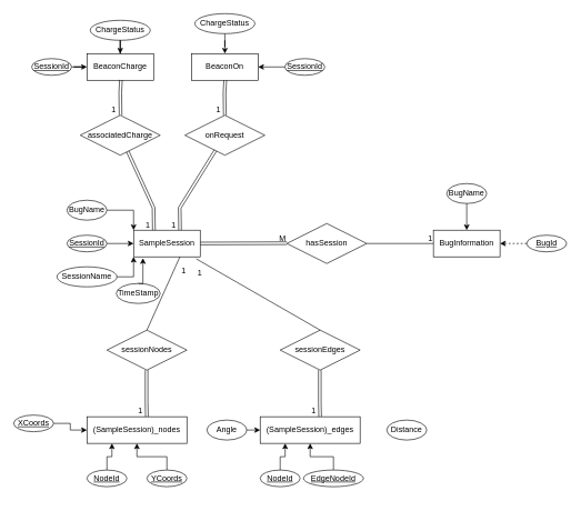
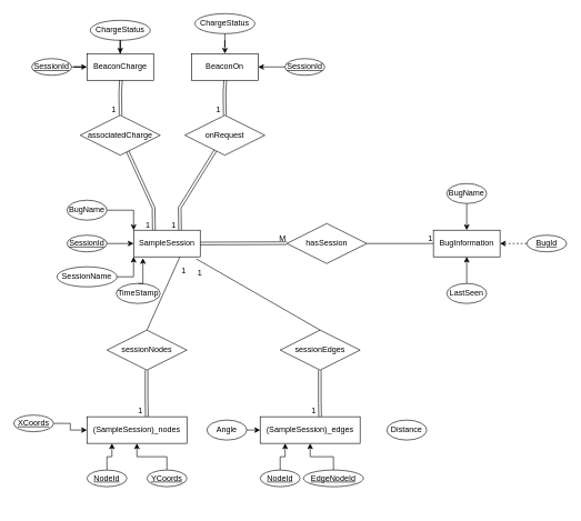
  <mxCell id="0" />
  <mxCell id="1" parent="0" />
  <mxCell id="2" value="" style="shape=tableRow;horizontal=0;startSize=0;swimlaneHead=0;swimlaneBody=0;fillColor=none;collapsible=0;dropTarget=0;points=[[0,0.5],[1,0.5]];portConstraint=eastwest;top=0;left=0;right=0;bottom=0;strokeColor=#000000;" vertex="1" parent="1"><mxGeometry x="377" y="730" width="180" height="30" as="geometry" /></mxCell>
  <mxCell id="3" value="" style="shape=partialRectangle;connectable=0;fillColor=none;top=0;left=0;bottom=0;right=0;editable=1;overflow=hidden;whiteSpace=wrap;html=1;strokeColor=#000000;" vertex="1" parent="2"><mxGeometry width="30" height="30" as="geometry"><mxRectangle width="30" height="30" as="alternateBounds" /></mxGeometry></mxCell>
  <mxCell id="4" value="hasSession" style="shape=rhombus;perimeter=rhombusPerimeter;whiteSpace=wrap;html=1;align=center;strokeColor=#000000;fillColor=none;fontColor=#000000;" vertex="1" parent="1"><mxGeometry x="430" y="335" width="120" height="60" as="geometry" /></mxCell>
  <mxCell id="5" value="BugInformation" style="whiteSpace=wrap;html=1;align=center;strokeColor=#000000;fillColor=none;fontColor=#000000;" vertex="1" parent="1"><mxGeometry x="650" y="345" width="100" height="40" as="geometry" /></mxCell>
  <mxCell id="6" value="" style="edgeStyle=orthogonalEdgeStyle;rounded=0;orthogonalLoop=1;jettySize=auto;html=1;strokeColor=#000000;fillColor=none;" edge="1" parent="1" source="7" target="5"><mxGeometry relative="1" as="geometry" /></mxCell>
  <mxCell id="7" value="BugName" style="ellipse;whiteSpace=wrap;html=1;align=center;strokeColor=#000000;fillColor=none;fontColor=#000000;" vertex="1" parent="1"><mxGeometry x="670" y="275" width="60" height="30" as="geometry" /></mxCell>
  <mxCell id="8" value="" style="edgeStyle=orthogonalEdgeStyle;rounded=0;orthogonalLoop=1;jettySize=auto;html=1;strokeColor=#000000;fillColor=none;dashed=1;" edge="1" parent="1" source="9" target="5"><mxGeometry relative="1" as="geometry" /></mxCell>
  <mxCell id="9" value="BugId" style="ellipse;whiteSpace=wrap;html=1;align=center;fontStyle=4;strokeColor=#000000;fillColor=none;fontColor=#000000;" vertex="1" parent="1"><mxGeometry x="790" y="352.5" width="60" height="25" as="geometry" /></mxCell>
+ <mxCell id="10" value="" style="edgeStyle=orthogonalEdgeStyle;rounded=0;orthogonalLoop=1;jettySize=auto;html=1;strokeColor=#000000;fillColor=none;" edge="1" parent="1" source="11" target="5"><mxGeometry relative="1" as="geometry" /></mxCell>
+ <mxCell id="11" value="LastSeen" style="ellipse;whiteSpace=wrap;html=1;align=center;strokeColor=#000000;fillColor=none;fontColor=#000000;" vertex="1" parent="1"><mxGeometry x="670" y="425" width="60" height="30" as="geometry" /></mxCell>
  <mxCell id="12" value="SampleSession" style="whiteSpace=wrap;html=1;align=center;strokeColor=#000000;fillColor=none;fontColor=#000000;" vertex="1" parent="1"><mxGeometry x="200" y="345" width="100" height="40" as="geometry" /></mxCell>
  <mxCell id="13" style="edgeStyle=orthogonalEdgeStyle;rounded=0;orthogonalLoop=1;jettySize=auto;html=1;exitX=1;exitY=0.5;exitDx=0;exitDy=0;entryX=0;entryY=0;entryDx=0;entryDy=0;strokeColor=#000000;fillColor=none;" edge="1" parent="1" source="14" target="12"><mxGeometry relative="1" as="geometry" /></mxCell>
  <mxCell id="14" value="BugName" style="ellipse;whiteSpace=wrap;html=1;align=center;strokeColor=#000000;fillColor=none;fontColor=#000000;" vertex="1" parent="1"><mxGeometry x="100" y="300" width="60" height="30" as="geometry" /></mxCell>
  <mxCell id="15" value="" style="edgeStyle=orthogonalEdgeStyle;rounded=0;orthogonalLoop=1;jettySize=auto;html=1;strokeColor=#000000;fillColor=none;" edge="1" parent="1" source="16" target="12"><mxGeometry relative="1" as="geometry" /></mxCell>
  <mxCell id="16" value="SessionId" style="ellipse;whiteSpace=wrap;html=1;align=center;fontStyle=4;strokeColor=#000000;fillColor=none;fontColor=#000000;" vertex="1" parent="1"><mxGeometry x="100" y="352.5" width="60" height="25" as="geometry" /></mxCell>
  <mxCell id="17" style="edgeStyle=orthogonalEdgeStyle;rounded=0;orthogonalLoop=1;jettySize=auto;html=1;exitX=0.5;exitY=0;exitDx=0;exitDy=0;entryX=0.14;entryY=1.05;entryDx=0;entryDy=0;entryPerimeter=0;strokeColor=#000000;fillColor=none;" edge="1" parent="1" source="18" target="12"><mxGeometry relative="1" as="geometry" /></mxCell>
  <mxCell id="18" value="TimeStamp" style="ellipse;whiteSpace=wrap;html=1;align=center;strokeColor=#000000;fillColor=none;fontColor=#000000;" vertex="1" parent="1"><mxGeometry x="174" y="425" width="66" height="30" as="geometry" /></mxCell>
  <mxCell id="19" style="edgeStyle=orthogonalEdgeStyle;rounded=0;orthogonalLoop=1;jettySize=auto;html=1;exitX=1;exitY=0.5;exitDx=0;exitDy=0;entryX=0;entryY=1;entryDx=0;entryDy=0;strokeColor=#000000;fillColor=none;" edge="1" parent="1" source="20" target="12"><mxGeometry relative="1" as="geometry" /></mxCell>
  <mxCell id="20" value="SessionName" style="ellipse;whiteSpace=wrap;html=1;align=center;strokeColor=#000000;fillColor=none;fontColor=#000000;" vertex="1" parent="1"><mxGeometry x="85" y="400" width="90" height="30" as="geometry" /></mxCell>
  <mxCell id="21" value="" style="endArrow=none;html=1;rounded=0;strokeColor=#000000;fillColor=none;" edge="1" parent="1"><mxGeometry relative="1" as="geometry"><mxPoint x="550" y="365" as="sourcePoint" /><mxPoint x="650" y="365" as="targetPoint" /></mxGeometry></mxCell>
  <mxCell id="22" value="1" style="resizable=0;html=1;whiteSpace=wrap;align=right;verticalAlign=bottom;strokeColor=#000000;fillColor=none;fontColor=#000000;" connectable="0" vertex="1" parent="21"><mxGeometry x="1" relative="1" as="geometry" /></mxCell>
  <mxCell id="23" value="" style="shape=link;html=1;rounded=0;strokeColor=#000000;fillColor=none;" edge="1" parent="1"><mxGeometry relative="1" as="geometry"><mxPoint x="300" y="365" as="sourcePoint" /><mxPoint x="430" y="364.5" as="targetPoint" /></mxGeometry></mxCell>
  <mxCell id="24" value="M" style="resizable=0;html=1;whiteSpace=wrap;align=right;verticalAlign=bottom;strokeColor=#000000;fillColor=none;fontColor=#000000;" connectable="0" vertex="1" parent="23"><mxGeometry x="1" relative="1" as="geometry" /></mxCell>
  <mxCell id="25" value="(SampleSession)_nodes" style="whiteSpace=wrap;html=1;align=center;strokeColor=#000000;fillColor=none;fontColor=#000000;" vertex="1" parent="1"><mxGeometry x="130" y="625" width="150" height="40" as="geometry" /></mxCell>
  <mxCell id="26" value="" style="edgeStyle=orthogonalEdgeStyle;rounded=0;orthogonalLoop=1;jettySize=auto;html=1;strokeColor=#000000;fillColor=none;" edge="1" parent="1" source="27" target="25"><mxGeometry relative="1" as="geometry" /></mxCell>
  <mxCell id="27" value="XCoords" style="ellipse;whiteSpace=wrap;html=1;align=center;fontStyle=4;strokeColor=#000000;fillColor=none;fontColor=#000000;" vertex="1" parent="1"><mxGeometry x="20" y="622.5" width="60" height="25" as="geometry" /></mxCell>
  <mxCell id="28" style="edgeStyle=orthogonalEdgeStyle;rounded=0;orthogonalLoop=1;jettySize=auto;html=1;exitX=0.5;exitY=0;exitDx=0;exitDy=0;entryX=0.5;entryY=1;entryDx=0;entryDy=0;strokeColor=#000000;fillColor=none;" edge="1" parent="1" source="29" target="25"><mxGeometry relative="1" as="geometry" /></mxCell>
  <mxCell id="29" value="YCoords" style="ellipse;whiteSpace=wrap;html=1;align=center;fontStyle=4;strokeColor=#000000;fillColor=none;fontColor=#000000;" vertex="1" parent="1"><mxGeometry x="220" y="705" width="60" height="25" as="geometry" /></mxCell>
  <mxCell id="30" style="edgeStyle=orthogonalEdgeStyle;rounded=0;orthogonalLoop=1;jettySize=auto;html=1;exitX=0.5;exitY=0;exitDx=0;exitDy=0;entryX=0.25;entryY=1;entryDx=0;entryDy=0;strokeColor=#000000;fillColor=none;" edge="1" parent="1" source="31" target="25"><mxGeometry relative="1" as="geometry" /></mxCell>
  <mxCell id="31" value="NodeId" style="ellipse;whiteSpace=wrap;html=1;align=center;fontStyle=4;strokeColor=#000000;fillColor=none;fontColor=#000000;" vertex="1" parent="1"><mxGeometry x="130" y="705" width="60" height="25" as="geometry" /></mxCell>
  <mxCell id="32" value="sessionNodes" style="shape=rhombus;perimeter=rhombusPerimeter;whiteSpace=wrap;html=1;align=center;strokeColor=#000000;fillColor=none;fontColor=#000000;" vertex="1" parent="1"><mxGeometry x="160" y="495" width="120" height="60" as="geometry" /></mxCell>
  <mxCell id="33" value="" style="shape=link;html=1;rounded=0;strokeColor=#000000;fillColor=none;" edge="1" parent="1"><mxGeometry relative="1" as="geometry"><mxPoint x="219.5" y="555" as="sourcePoint" /><mxPoint x="220" y="625" as="targetPoint" /><Array as="points"><mxPoint x="219.5" y="604.5" /></Array></mxGeometry></mxCell>
  <mxCell id="34" value="1" style="resizable=0;html=1;whiteSpace=wrap;align=right;verticalAlign=bottom;strokeColor=#000000;fillColor=none;fontColor=#000000;" connectable="0" vertex="1" parent="33"><mxGeometry x="1" relative="1" as="geometry"><mxPoint x="-5" as="offset" /></mxGeometry></mxCell>
  <mxCell id="35" value="" style="endArrow=none;html=1;rounded=0;exitX=0.5;exitY=0;exitDx=0;exitDy=0;strokeColor=#000000;fillColor=none;" edge="1" parent="1" source="32"><mxGeometry relative="1" as="geometry"><mxPoint x="269.5" y="475" as="sourcePoint" /><mxPoint x="269.5" y="385" as="targetPoint" /></mxGeometry></mxCell>
  <mxCell id="36" value="1" style="resizable=0;html=1;whiteSpace=wrap;align=right;verticalAlign=bottom;strokeColor=#000000;fillColor=none;fontColor=#000000;" connectable="0" vertex="1" parent="35"><mxGeometry x="1" relative="1" as="geometry"><mxPoint x="10" y="30" as="offset" /></mxGeometry></mxCell>
  <mxCell id="37" value="(SampleSession)_edges" style="whiteSpace=wrap;html=1;align=center;strokeColor=#000000;fillColor=none;fontColor=#000000;" vertex="1" parent="1"><mxGeometry x="390" y="625" width="150" height="40" as="geometry" /></mxCell>
  <mxCell id="38" style="edgeStyle=orthogonalEdgeStyle;rounded=0;orthogonalLoop=1;jettySize=auto;html=1;exitX=0.5;exitY=0;exitDx=0;exitDy=0;entryX=0.5;entryY=1;entryDx=0;entryDy=0;strokeColor=#000000;fillColor=none;" edge="1" parent="1" source="39" target="37"><mxGeometry relative="1" as="geometry" /></mxCell>
  <mxCell id="39" value="EdgeNodeId" style="ellipse;whiteSpace=wrap;html=1;align=center;fontStyle=4;strokeColor=#000000;fillColor=none;fontColor=#000000;" vertex="1" parent="1"><mxGeometry x="455" y="705" width="90" height="25" as="geometry" /></mxCell>
  <mxCell id="40" style="edgeStyle=orthogonalEdgeStyle;rounded=0;orthogonalLoop=1;jettySize=auto;html=1;exitX=0.5;exitY=0;exitDx=0;exitDy=0;entryX=0.25;entryY=1;entryDx=0;entryDy=0;strokeColor=#000000;fillColor=none;" edge="1" parent="1" source="41" target="37"><mxGeometry relative="1" as="geometry" /></mxCell>
  <mxCell id="41" value="NodeId" style="ellipse;whiteSpace=wrap;html=1;align=center;fontStyle=4;strokeColor=#000000;fillColor=none;fontColor=#000000;" vertex="1" parent="1"><mxGeometry x="390" y="705" width="60" height="25" as="geometry" /></mxCell>
  <mxCell id="42" value="sessionEdges" style="shape=rhombus;perimeter=rhombusPerimeter;whiteSpace=wrap;html=1;align=center;strokeColor=#000000;fillColor=none;fontColor=#000000;" vertex="1" parent="1"><mxGeometry x="420" y="495" width="120" height="60" as="geometry" /></mxCell>
  <mxCell id="43" value="" style="shape=link;html=1;rounded=0;strokeColor=#000000;fillColor=none;" edge="1" parent="1"><mxGeometry relative="1" as="geometry"><mxPoint x="479.5" y="555" as="sourcePoint" /><mxPoint x="480" y="625" as="targetPoint" /><Array as="points"><mxPoint x="479.5" y="604.5" /></Array></mxGeometry></mxCell>
  <mxCell id="44" value="1" style="resizable=0;html=1;whiteSpace=wrap;align=right;verticalAlign=bottom;strokeColor=#000000;fillColor=none;fontColor=#000000;" connectable="0" vertex="1" parent="43"><mxGeometry x="1" relative="1" as="geometry"><mxPoint x="-5" as="offset" /></mxGeometry></mxCell>
  <mxCell id="45" value="Distance" style="ellipse;whiteSpace=wrap;html=1;align=center;strokeColor=#000000;fillColor=none;fontColor=#000000;" vertex="1" parent="1"><mxGeometry x="580" y="630" width="60" height="30" as="geometry" /></mxCell>
  <mxCell id="46" style="edgeStyle=orthogonalEdgeStyle;rounded=0;orthogonalLoop=1;jettySize=auto;html=1;exitX=1;exitY=0.5;exitDx=0;exitDy=0;entryX=0;entryY=0.5;entryDx=0;entryDy=0;strokeColor=#000000;fillColor=none;" edge="1" parent="1" source="47" target="37"><mxGeometry relative="1" as="geometry" /></mxCell>
  <mxCell id="47" value="Angle" style="ellipse;whiteSpace=wrap;html=1;align=center;strokeColor=#000000;fillColor=none;fontColor=#000000;" vertex="1" parent="1"><mxGeometry x="310" y="630" width="60" height="30" as="geometry" /></mxCell>
  <mxCell id="48" value="" style="endArrow=none;html=1;rounded=0;exitX=0.5;exitY=0;exitDx=0;exitDy=0;entryX=0.94;entryY=1.075;entryDx=0;entryDy=0;entryPerimeter=0;strokeColor=#000000;fillColor=none;" edge="1" parent="1" source="42" target="12"><mxGeometry relative="1" as="geometry"><mxPoint x="230" y="505" as="sourcePoint" /><mxPoint x="279.5" y="395" as="targetPoint" /></mxGeometry></mxCell>
  <mxCell id="49" value="1" style="resizable=0;html=1;whiteSpace=wrap;align=right;verticalAlign=bottom;strokeColor=#000000;fillColor=none;fontColor=#000000;" connectable="0" vertex="1" parent="48"><mxGeometry x="1" relative="1" as="geometry"><mxPoint x="10" y="30" as="offset" /></mxGeometry></mxCell>
  <mxCell id="50" value="BeaconCharge" style="whiteSpace=wrap;html=1;align=center;strokeColor=#000000;fillColor=none;fontColor=#000000;" vertex="1" parent="1"><mxGeometry x="130" y="80" width="100" height="40" as="geometry" /></mxCell>
  <mxCell id="51" value="" style="edgeStyle=orthogonalEdgeStyle;rounded=0;orthogonalLoop=1;jettySize=auto;html=1;strokeColor=#000000;fillColor=none;" edge="1" parent="1" source="52" target="50"><mxGeometry relative="1" as="geometry" /></mxCell>
  <mxCell id="52" value="ChargeStatus" style="ellipse;whiteSpace=wrap;html=1;align=center;strokeColor=#000000;fillColor=none;fontColor=#000000;" vertex="1" parent="1"><mxGeometry x="135" y="30" width="90" height="30" as="geometry" /></mxCell>
  <mxCell id="53" value="" style="edgeStyle=orthogonalEdgeStyle;rounded=0;orthogonalLoop=1;jettySize=auto;html=1;strokeColor=#000000;fillColor=none;" edge="1" parent="1" source="54" target="50"><mxGeometry relative="1" as="geometry" /></mxCell>
  <mxCell id="54" value="SessionId" style="ellipse;whiteSpace=wrap;html=1;align=center;fontStyle=4;strokeColor=#000000;fillColor=none;fontColor=#000000;" vertex="1" parent="1"><mxGeometry x="47" y="87.5" width="60" height="25" as="geometry" /></mxCell>
  <mxCell id="55" value="associatedCharge" style="shape=rhombus;perimeter=rhombusPerimeter;whiteSpace=wrap;html=1;align=center;strokeColor=#000000;fillColor=none;fontColor=#000000;" vertex="1" parent="1"><mxGeometry x="120" y="172.5" width="120" height="60" as="geometry" /></mxCell>
  <mxCell id="56" value="onRequest" style="shape=rhombus;perimeter=rhombusPerimeter;whiteSpace=wrap;html=1;align=center;strokeColor=#000000;fillColor=none;fontColor=#000000;" vertex="1" parent="1"><mxGeometry x="277" y="172.5" width="120" height="60" as="geometry" /></mxCell>
  <mxCell id="57" value="BeaconOn" style="whiteSpace=wrap;html=1;align=center;strokeColor=#000000;fillColor=none;fontColor=#000000;" vertex="1" parent="1"><mxGeometry x="287" y="80" width="100" height="40" as="geometry" /></mxCell>
  <mxCell id="58" value="" style="edgeStyle=orthogonalEdgeStyle;rounded=0;orthogonalLoop=1;jettySize=auto;html=1;strokeColor=#000000;fillColor=none;" edge="1" parent="1" source="59" target="57"><mxGeometry relative="1" as="geometry" /></mxCell>
  <mxCell id="59" value="ChargeStatus" style="ellipse;whiteSpace=wrap;html=1;align=center;strokeColor=#000000;fillColor=none;fontColor=#000000;" vertex="1" parent="1"><mxGeometry x="292" y="20" width="90" height="30" as="geometry" /></mxCell>
  <mxCell id="60" value="" style="edgeStyle=orthogonalEdgeStyle;rounded=0;orthogonalLoop=1;jettySize=auto;html=1;strokeColor=#000000;fillColor=none;" edge="1" parent="1" source="61" target="57"><mxGeometry relative="1" as="geometry" /></mxCell>
  <mxCell id="61" value="SessionId" style="ellipse;whiteSpace=wrap;html=1;align=center;fontStyle=4;strokeColor=#000000;fillColor=none;fontColor=#000000;" vertex="1" parent="1"><mxGeometry x="427" y="87.5" width="60" height="25" as="geometry" /></mxCell>
  <mxCell id="62" value="" style="shape=link;html=1;rounded=0;entryX=0.5;entryY=0;entryDx=0;entryDy=0;strokeColor=#000000;fillColor=none;" edge="1" parent="1" target="56"><mxGeometry relative="1" as="geometry"><mxPoint x="337.5" y="120" as="sourcePoint" /><mxPoint x="337" y="160" as="targetPoint" /><Array as="points"><mxPoint x="336.5" y="139.5" /></Array></mxGeometry></mxCell>
  <mxCell id="63" value="1" style="resizable=0;html=1;whiteSpace=wrap;align=right;verticalAlign=bottom;strokeColor=#000000;fillColor=none;fontColor=#000000;" connectable="0" vertex="1" parent="62"><mxGeometry x="1" relative="1" as="geometry"><mxPoint x="-5" as="offset" /></mxGeometry></mxCell>
  <mxCell id="64" value="" style="shape=link;html=1;rounded=0;entryX=0.5;entryY=0;entryDx=0;entryDy=0;strokeColor=#000000;fillColor=none;" edge="1" parent="1"><mxGeometry relative="1" as="geometry"><mxPoint x="181" y="119.5" as="sourcePoint" /><mxPoint x="180.5" y="172.5" as="targetPoint" /><Array as="points"><mxPoint x="180" y="139" /></Array></mxGeometry></mxCell>
  <mxCell id="65" value="1" style="resizable=0;html=1;whiteSpace=wrap;align=right;verticalAlign=bottom;strokeColor=#000000;fillColor=none;fontColor=#000000;" connectable="0" vertex="1" parent="64"><mxGeometry x="1" relative="1" as="geometry"><mxPoint x="-5" as="offset" /></mxGeometry></mxCell>
  <mxCell id="66" value="" style="shape=link;html=1;rounded=0;entryX=0.5;entryY=0;entryDx=0;entryDy=0;strokeColor=#000000;fillColor=none;" edge="1" parent="1" source="55"><mxGeometry relative="1" as="geometry"><mxPoint x="231" y="292" as="sourcePoint" /><mxPoint x="230.5" y="345" as="targetPoint" /><Array as="points"><mxPoint x="230" y="311.5" /></Array></mxGeometry></mxCell>
  <mxCell id="67" value="1" style="resizable=0;html=1;whiteSpace=wrap;align=right;verticalAlign=bottom;strokeColor=#000000;fillColor=none;fontColor=#000000;" connectable="0" vertex="1" parent="66"><mxGeometry x="1" relative="1" as="geometry"><mxPoint x="-5" as="offset" /></mxGeometry></mxCell>
  <mxCell id="68" value="" style="shape=link;html=1;rounded=0;entryX=0.5;entryY=0;entryDx=0;entryDy=0;strokeColor=#000000;fillColor=none;" edge="1" parent="1" source="56"><mxGeometry relative="1" as="geometry"><mxPoint x="230.25" y="227" as="sourcePoint" /><mxPoint x="269.75" y="345" as="targetPoint" /><Array as="points"><mxPoint x="269.25" y="311.5" /></Array></mxGeometry></mxCell>
  <mxCell id="69" value="1" style="resizable=0;html=1;whiteSpace=wrap;align=right;verticalAlign=bottom;strokeColor=#000000;fillColor=none;fontColor=#000000;" connectable="0" vertex="1" parent="68"><mxGeometry x="1" relative="1" as="geometry"><mxPoint x="-5" as="offset" /></mxGeometry></mxCell>
